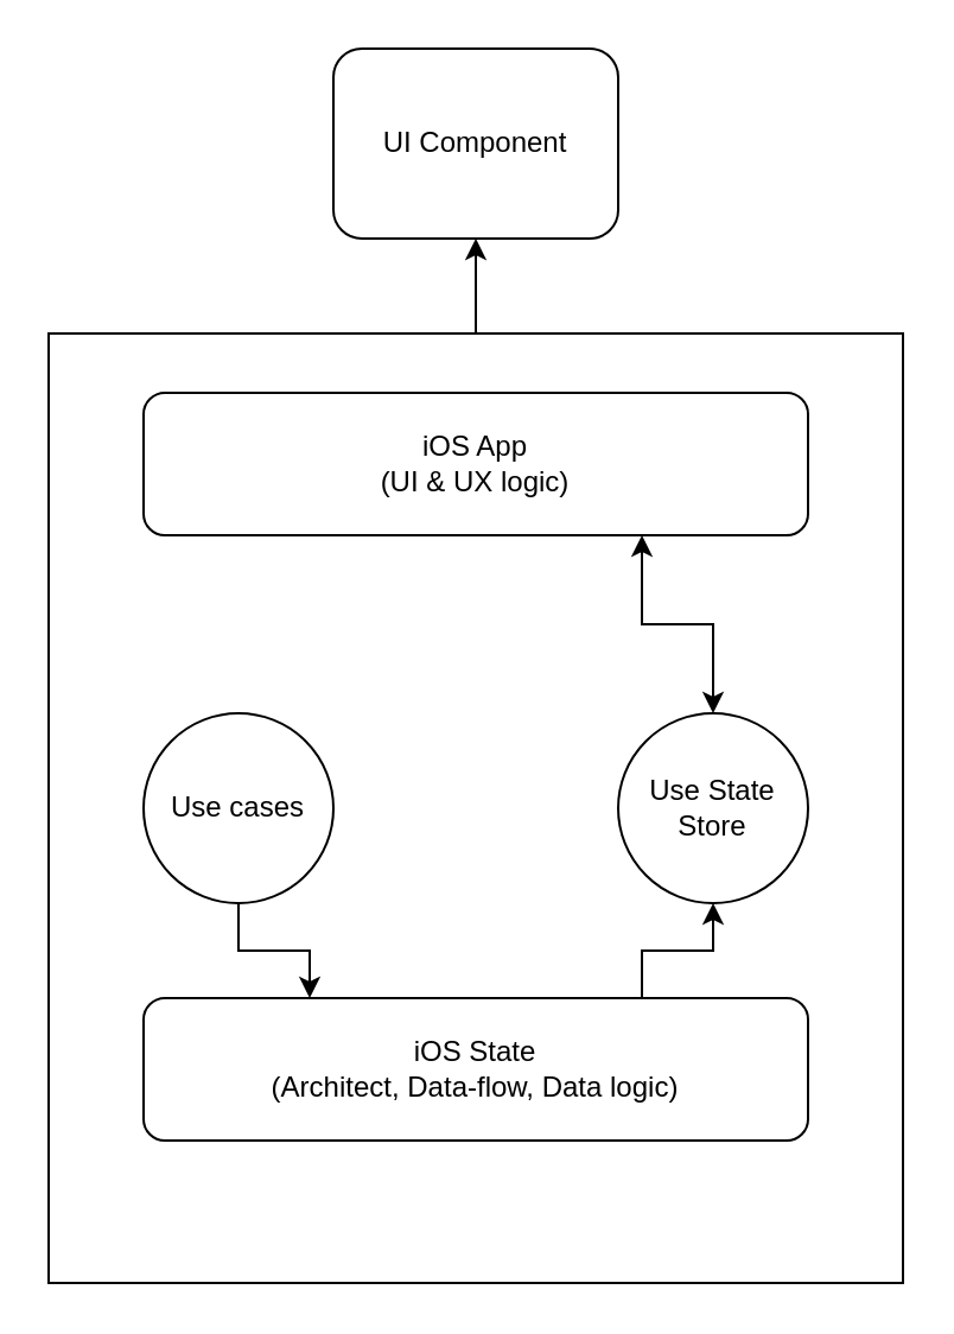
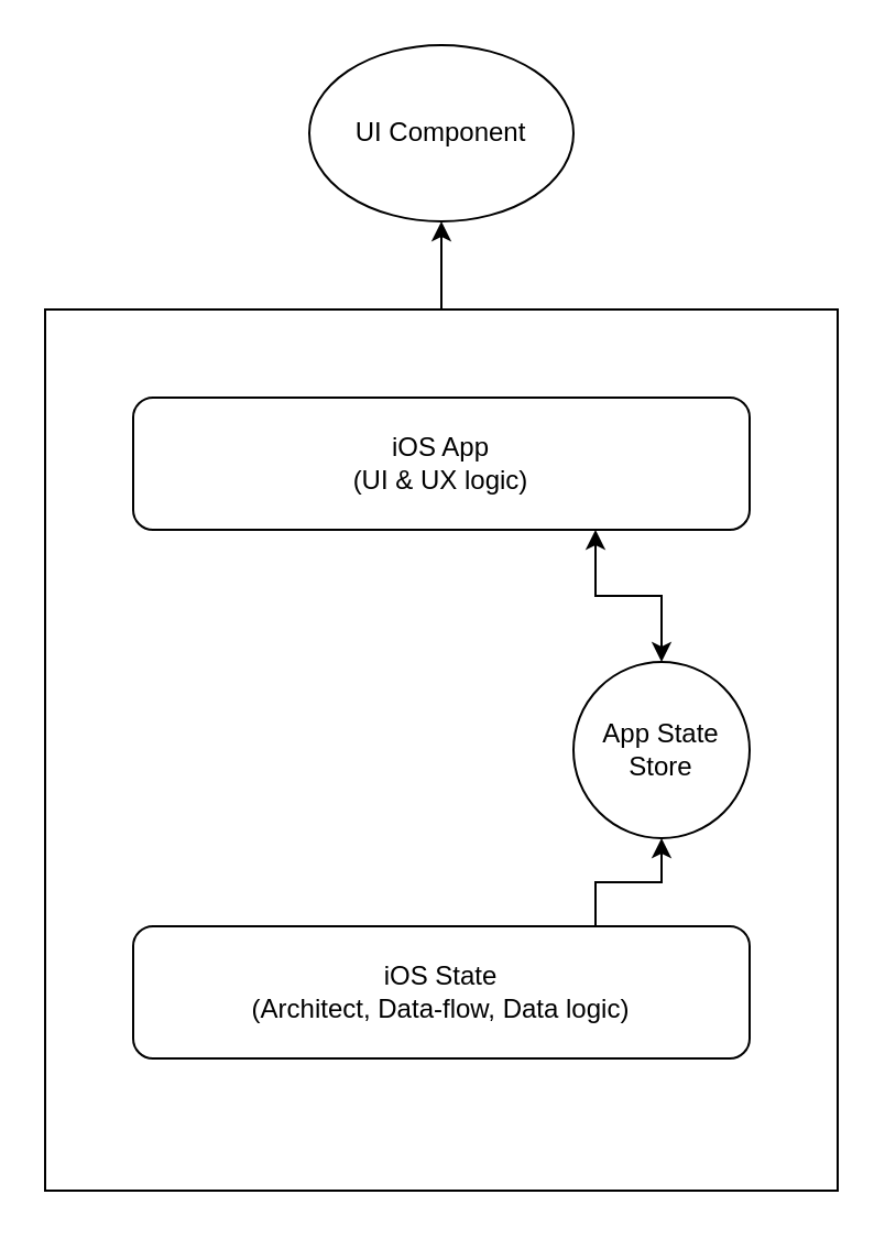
  <mxCell id="0" />
  <mxCell id="1" parent="0" />
- <mxCell id="2" value="UI Component" style="rounded=1;whiteSpace=wrap;html=1;" vertex="1" parent="1"><mxGeometry x="140" y="20" width="120" height="80" as="geometry" /></mxCell>
+ <mxCell id="2" value="UI Component" style="ellipse;whiteSpace=wrap;html=1;" vertex="1" parent="1"><mxGeometry x="140" y="20" width="120" height="80" as="geometry" /></mxCell>
  <mxCell id="3" style="edgeStyle=orthogonalEdgeStyle;rounded=0;orthogonalLoop=1;jettySize=auto;html=1;exitX=0.5;exitY=0;exitDx=0;exitDy=0;entryX=0.5;entryY=1;entryDx=0;entryDy=0;" edge="1" parent="1" source="4" target="2"><mxGeometry relative="1" as="geometry" /></mxCell>
  <mxCell id="4" value="" style="rounded=0;whiteSpace=wrap;html=1;" vertex="1" parent="1"><mxGeometry x="20" y="140" width="360" height="400" as="geometry" /></mxCell>
  <mxCell id="5" style="edgeStyle=orthogonalEdgeStyle;rounded=0;orthogonalLoop=1;jettySize=auto;html=1;exitX=0.75;exitY=1;exitDx=0;exitDy=0;entryX=0.5;entryY=0;entryDx=0;entryDy=0;startArrow=classic;startFill=1;" edge="1" parent="1" source="6" target="9"><mxGeometry relative="1" as="geometry" /></mxCell>
- <mxCell id="6" value="iOS App&lt;br&gt;(UI &amp;amp; UX logic)" style="rounded=1;whiteSpace=wrap;html=1;" vertex="1" parent="1"><mxGeometry x="60" y="165" width="280" height="60" as="geometry" /></mxCell>
- <mxCell id="7" style="edgeStyle=orthogonalEdgeStyle;rounded=0;orthogonalLoop=1;jettySize=auto;html=1;startArrow=none;startFill=0;entryX=0.25;entryY=0;entryDx=0;entryDy=0;" edge="1" parent="1" source="8" target="11"><mxGeometry relative="1" as="geometry" /></mxCell>
- <mxCell id="8" value="Use cases" style="ellipse;whiteSpace=wrap;html=1;aspect=fixed;" vertex="1" parent="1"><mxGeometry x="60" y="300" width="80" height="80" as="geometry" /></mxCell>
- <mxCell id="9" value="Use State&lt;br&gt;Store" style="ellipse;whiteSpace=wrap;html=1;aspect=fixed;" vertex="1" parent="1"><mxGeometry x="260" y="300" width="80" height="80" as="geometry" /></mxCell>
+ <mxCell id="6" value="iOS App&lt;br&gt;(UI &amp;amp; UX logic)" style="rounded=1;whiteSpace=wrap;html=1;" vertex="1" parent="1"><mxGeometry x="60" y="180" width="280" height="60" as="geometry" /></mxCell>
+ <mxCell id="9" value="App State&lt;br&gt;Store" style="ellipse;whiteSpace=wrap;html=1;aspect=fixed;" vertex="1" parent="1"><mxGeometry x="260" y="300" width="80" height="80" as="geometry" /></mxCell>
  <mxCell id="10" style="edgeStyle=orthogonalEdgeStyle;rounded=0;orthogonalLoop=1;jettySize=auto;html=1;exitX=0.75;exitY=0;exitDx=0;exitDy=0;entryX=0.5;entryY=1;entryDx=0;entryDy=0;startArrow=none;startFill=0;" edge="1" parent="1" source="11" target="9"><mxGeometry relative="1" as="geometry" /></mxCell>
  <mxCell id="11" value="iOS State&lt;br&gt;(Architect, Data-flow, Data logic)" style="rounded=1;whiteSpace=wrap;html=1;" vertex="1" parent="1"><mxGeometry x="60" y="420" width="280" height="60" as="geometry" /></mxCell>
